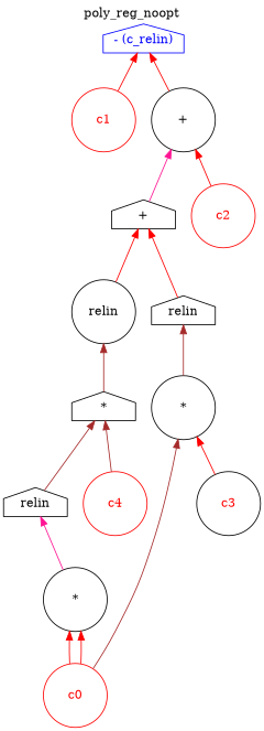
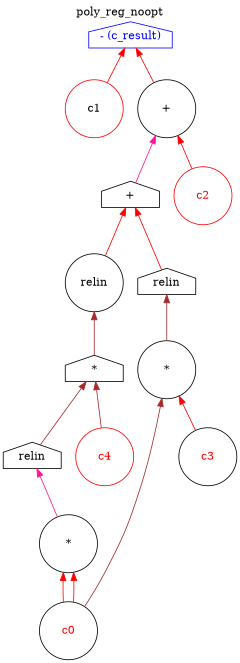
  digraph {
    label=poly_reg_noopt
    labelloc=t
    node [color=black fontcolor=black margin=0 shape=circle style=solid]
    edge [color=red dir=back]
-   n1 [color=red fontcolor=red label=c1 width=1]
-   n2 [color=red fontcolor=red label=c0 width=1]
+   n1 [color=red label=c1 width=1]
+   n2 [fontcolor=red label=c0 width=1]
    n3 [label="*" width=1]
    n4 [label=relin shape=house width=1]
    n5 [color=red fontcolor=red label=c4 width=1]
    n6 [label="*" shape=house width=1]
    n7 [label=relin width=1]
    n8 [fontcolor=red label=c3 width=1]
    n9 [label="*" width=1]
    n10 [label=relin shape=house width=1]
    n11 [label="+" shape=house width=1]
    n12 [color=red fontcolor=red label=c2 width=1]
    n13 [label="+" width=1]
-   n14 [color=blue fontcolor=blue label="- (c_relin)" shape=house width=1]
+   n14 [color=blue fontcolor=blue label="- (c_result)" shape=house width=1]
    n3 -> n2
    n3 -> n2
    n4 -> n3 [color=deeppink]
    n6 -> n4 [color=brown]
    n6 -> n5 [color=brown]
    n7 -> n6 [color=brown]
    n9 -> n2 [color=brown]
    n9 -> n8
    n10 -> n9 [color=brown]
    n11 -> n7
    n11 -> n10
    n13 -> n11 [color=deeppink]
    n13 -> n12
    n14 -> n1
    n14 -> n13
  }
